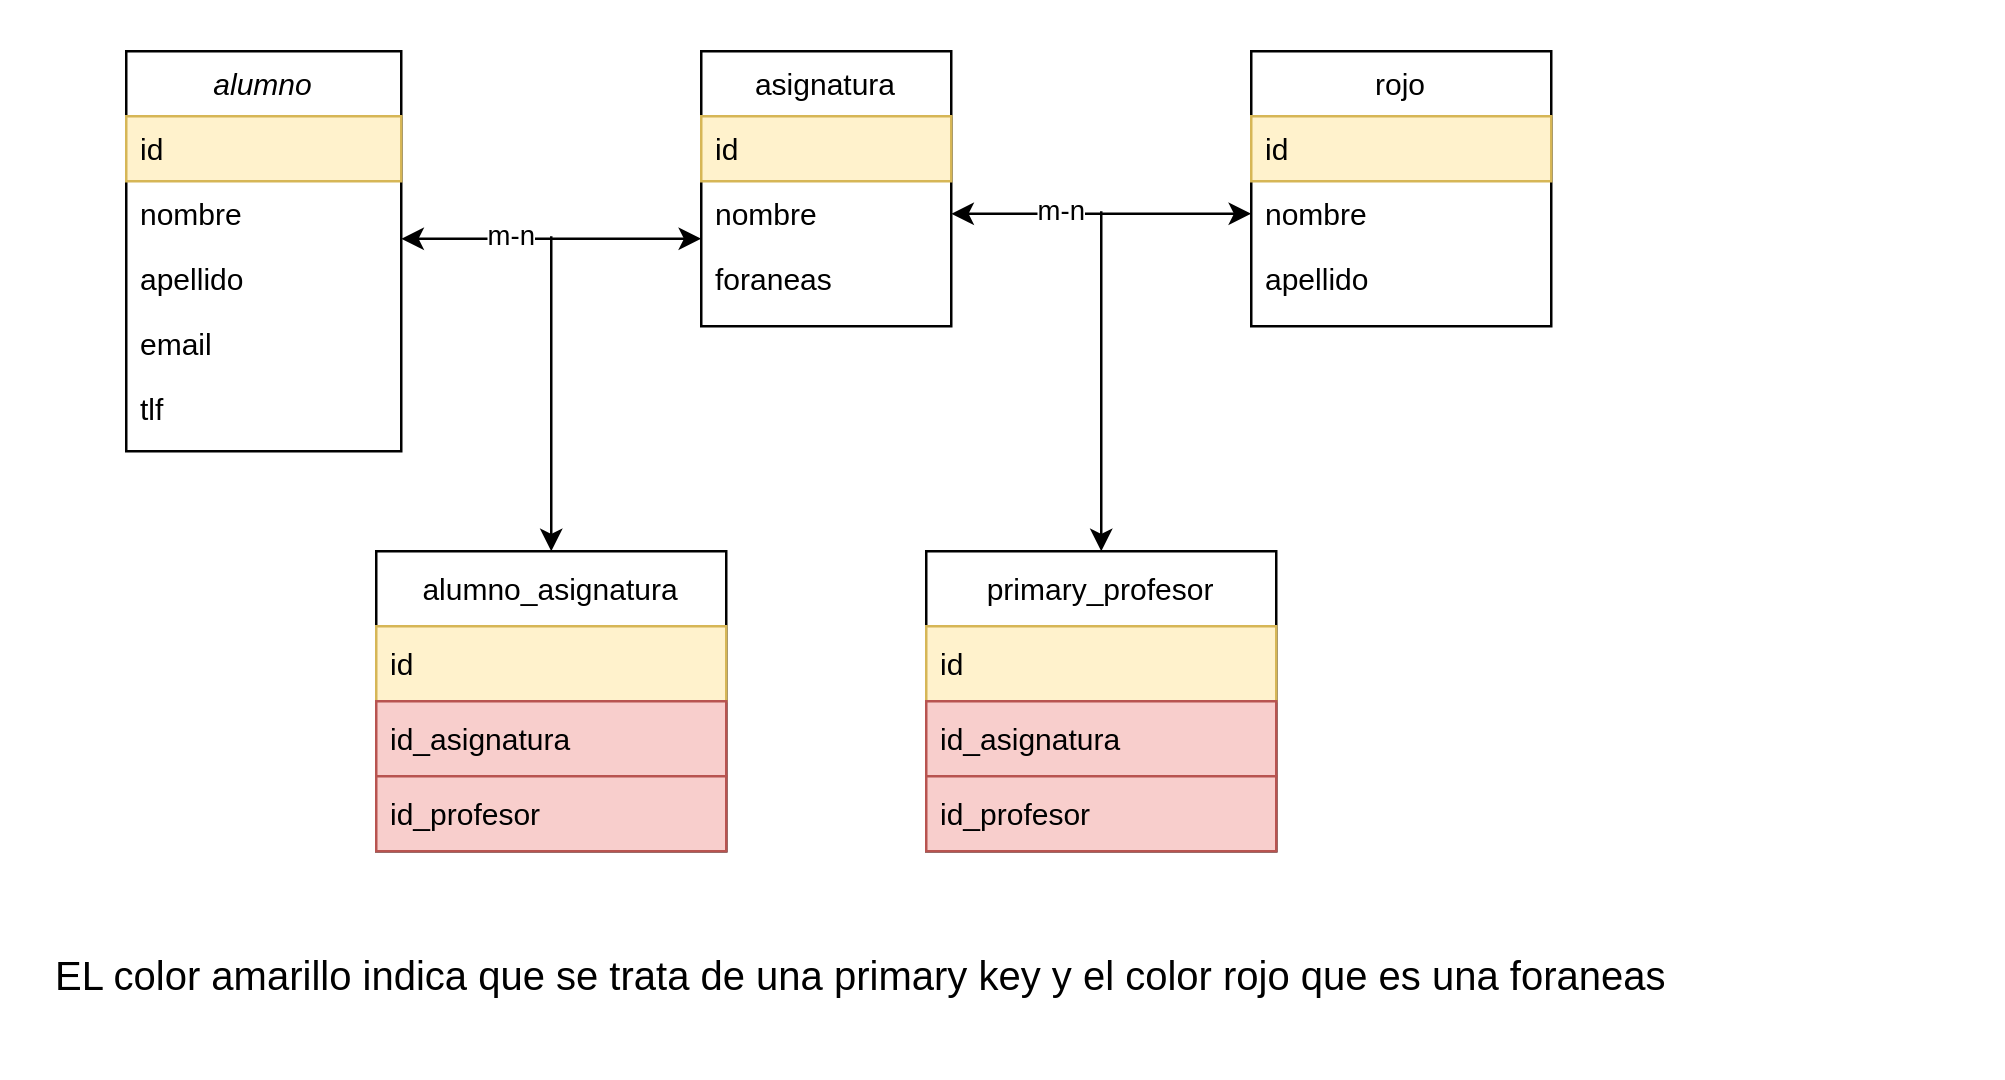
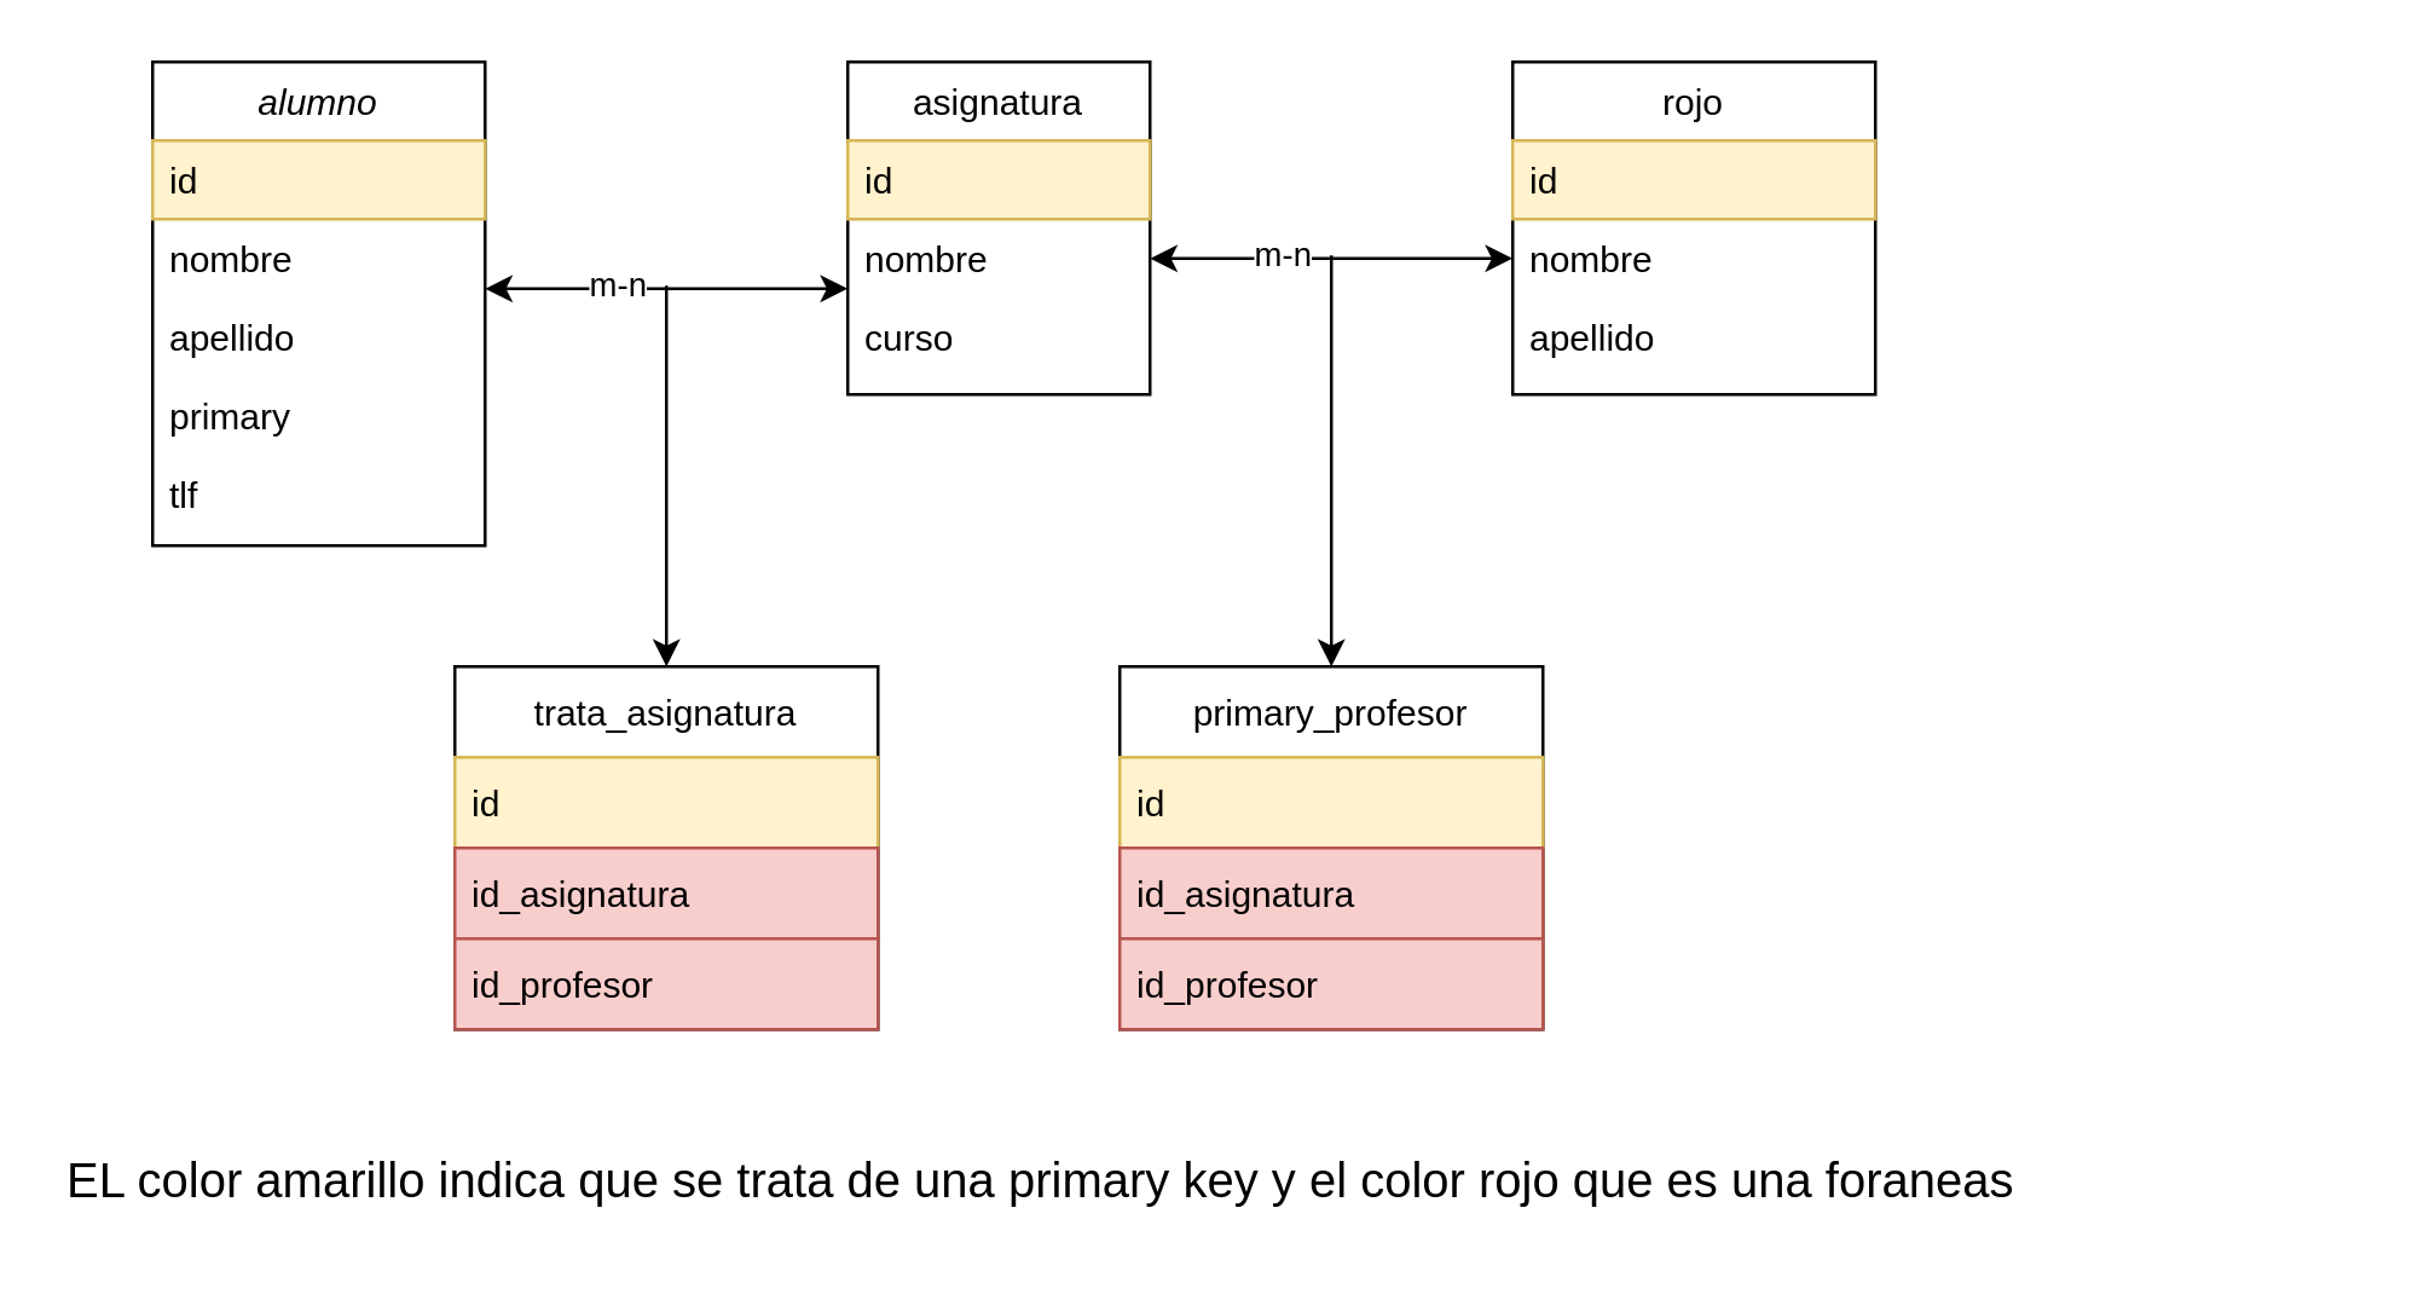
  <mxCell id="0" />
  <mxCell id="1" parent="0" />
  <mxCell id="2" value="alumno" style="swimlane;fontStyle=2;align=center;verticalAlign=top;childLayout=stackLayout;horizontal=1;startSize=26;horizontalStack=0;resizeParent=1;resizeLast=0;collapsible=1;marginBottom=0;rounded=0;shadow=0;strokeWidth=1;" parent="1" vertex="1"><mxGeometry x="50" y="20" width="110" height="160" as="geometry"><mxRectangle x="230" y="140" width="160" height="26" as="alternateBounds" /></mxGeometry></mxCell>
  <mxCell id="3" value="id" style="text;align=left;verticalAlign=top;spacingLeft=4;spacingRight=4;overflow=hidden;rotatable=0;points=[[0,0.5],[1,0.5]];portConstraint=eastwest;fillColor=#fff2cc;strokeColor=#d6b656;" parent="2" vertex="1"><mxGeometry y="26" width="110" height="26" as="geometry" /></mxCell>
  <mxCell id="4" value="nombre" style="text;align=left;verticalAlign=top;spacingLeft=4;spacingRight=4;overflow=hidden;rotatable=0;points=[[0,0.5],[1,0.5]];portConstraint=eastwest;rounded=0;shadow=0;html=0;" parent="2" vertex="1"><mxGeometry y="52" width="110" height="26" as="geometry" /></mxCell>
  <mxCell id="5" value="apellido" style="text;align=left;verticalAlign=top;spacingLeft=4;spacingRight=4;overflow=hidden;rotatable=0;points=[[0,0.5],[1,0.5]];portConstraint=eastwest;rounded=0;shadow=0;html=0;" parent="2" vertex="1"><mxGeometry y="78" width="110" height="26" as="geometry" /></mxCell>
- <mxCell id="6" value="email" style="text;align=left;verticalAlign=top;spacingLeft=4;spacingRight=4;overflow=hidden;rotatable=0;points=[[0,0.5],[1,0.5]];portConstraint=eastwest;rounded=0;shadow=0;html=0;" parent="2" vertex="1"><mxGeometry y="104" width="110" height="26" as="geometry" /></mxCell>
+ <mxCell id="6" value="primary" style="text;align=left;verticalAlign=top;spacingLeft=4;spacingRight=4;overflow=hidden;rotatable=0;points=[[0,0.5],[1,0.5]];portConstraint=eastwest;rounded=0;shadow=0;html=0;" parent="2" vertex="1"><mxGeometry y="104" width="110" height="26" as="geometry" /></mxCell>
  <mxCell id="7" value="tlf" style="text;align=left;verticalAlign=top;spacingLeft=4;spacingRight=4;overflow=hidden;rotatable=0;points=[[0,0.5],[1,0.5]];portConstraint=eastwest;rounded=0;shadow=0;html=0;" parent="2" vertex="1"><mxGeometry y="130" width="110" height="26" as="geometry" /></mxCell>
  <mxCell id="8" style="edgeStyle=orthogonalEdgeStyle;rounded=0;orthogonalLoop=1;jettySize=auto;html=1;exitX=1;exitY=0.5;exitDx=0;exitDy=0;entryX=0;entryY=0.5;entryDx=0;entryDy=0;strokeColor=default;startArrow=classic;startFill=1;" parent="1" source="12" target="16" edge="1"><mxGeometry relative="1" as="geometry"><Array as="points"><mxPoint x="450" y="85" /><mxPoint x="450" y="85" /></Array></mxGeometry></mxCell>
  <mxCell id="9" value="m-n" style="edgeLabel;html=1;align=center;verticalAlign=middle;resizable=0;points=[];" parent="8" vertex="1" connectable="0"><mxGeometry x="-0.282" y="2" relative="1" as="geometry"><mxPoint as="offset" /></mxGeometry></mxCell>
  <mxCell id="10" value="asignatura" style="swimlane;fontStyle=0;align=center;verticalAlign=top;childLayout=stackLayout;horizontal=1;startSize=26;horizontalStack=0;resizeParent=1;resizeLast=0;collapsible=1;marginBottom=0;rounded=0;shadow=0;strokeWidth=1;" parent="1" vertex="1"><mxGeometry x="280" y="20" width="100" height="110" as="geometry"><mxRectangle x="130" y="380" width="160" height="26" as="alternateBounds" /></mxGeometry></mxCell>
  <mxCell id="11" value="id" style="text;align=left;verticalAlign=top;spacingLeft=4;spacingRight=4;overflow=hidden;rotatable=0;points=[[0,0.5],[1,0.5]];portConstraint=eastwest;fillColor=#fff2cc;strokeColor=#d6b656;" parent="10" vertex="1"><mxGeometry y="26" width="100" height="26" as="geometry" /></mxCell>
  <mxCell id="12" value="nombre" style="text;align=left;verticalAlign=top;spacingLeft=4;spacingRight=4;overflow=hidden;rotatable=0;points=[[0,0.5],[1,0.5]];portConstraint=eastwest;rounded=0;shadow=0;html=0;" parent="10" vertex="1"><mxGeometry y="52" width="100" height="26" as="geometry" /></mxCell>
- <mxCell id="13" value="foraneas" style="text;align=left;verticalAlign=top;spacingLeft=4;spacingRight=4;overflow=hidden;rotatable=0;points=[[0,0.5],[1,0.5]];portConstraint=eastwest;rounded=0;shadow=0;html=0;" parent="10" vertex="1"><mxGeometry y="78" width="100" height="26" as="geometry" /></mxCell>
+ <mxCell id="13" value="curso" style="text;align=left;verticalAlign=top;spacingLeft=4;spacingRight=4;overflow=hidden;rotatable=0;points=[[0,0.5],[1,0.5]];portConstraint=eastwest;rounded=0;shadow=0;html=0;" parent="10" vertex="1"><mxGeometry y="78" width="100" height="26" as="geometry" /></mxCell>
  <mxCell id="14" value="rojo" style="swimlane;fontStyle=0;align=center;verticalAlign=top;childLayout=stackLayout;horizontal=1;startSize=26;horizontalStack=0;resizeParent=1;resizeLast=0;collapsible=1;marginBottom=0;rounded=0;shadow=0;strokeWidth=1;" parent="1" vertex="1"><mxGeometry x="500" y="20" width="120" height="110" as="geometry"><mxRectangle x="550" y="140" width="160" height="26" as="alternateBounds" /></mxGeometry></mxCell>
  <mxCell id="15" value="id" style="text;align=left;verticalAlign=top;spacingLeft=4;spacingRight=4;overflow=hidden;rotatable=0;points=[[0,0.5],[1,0.5]];portConstraint=eastwest;fillColor=#fff2cc;strokeColor=#d6b656;" parent="14" vertex="1"><mxGeometry y="26" width="120" height="26" as="geometry" /></mxCell>
  <mxCell id="16" value="nombre" style="text;align=left;verticalAlign=top;spacingLeft=4;spacingRight=4;overflow=hidden;rotatable=0;points=[[0,0.5],[1,0.5]];portConstraint=eastwest;rounded=0;shadow=0;html=0;" parent="14" vertex="1"><mxGeometry y="52" width="120" height="26" as="geometry" /></mxCell>
  <mxCell id="17" value="apellido" style="text;align=left;verticalAlign=top;spacingLeft=4;spacingRight=4;overflow=hidden;rotatable=0;points=[[0,0.5],[1,0.5]];portConstraint=eastwest;rounded=0;shadow=0;html=0;" parent="14" vertex="1"><mxGeometry y="78" width="120" height="26" as="geometry" /></mxCell>
  <mxCell id="18" style="edgeStyle=orthogonalEdgeStyle;rounded=0;orthogonalLoop=1;jettySize=auto;html=1;exitX=0.5;exitY=0;exitDx=0;exitDy=0;startArrow=classic;startFill=1;strokeColor=default;endArrow=none;endFill=0;" parent="1" source="19" edge="1"><mxGeometry relative="1" as="geometry"><mxPoint x="440" y="84" as="targetPoint" /><mxPoint x="450" y="214" as="sourcePoint" /></mxGeometry></mxCell>
  <mxCell id="19" value="primary_profesor" style="swimlane;fontStyle=0;childLayout=stackLayout;horizontal=1;startSize=30;horizontalStack=0;resizeParent=1;resizeParentMax=0;resizeLast=0;collapsible=1;marginBottom=0;" parent="1" vertex="1"><mxGeometry x="370" y="220" width="140" height="120" as="geometry" /></mxCell>
  <mxCell id="20" value="id" style="text;strokeColor=#d6b656;fillColor=#fff2cc;align=left;verticalAlign=middle;spacingLeft=4;spacingRight=4;overflow=hidden;points=[[0,0.5],[1,0.5]];portConstraint=eastwest;rotatable=0;" parent="19" vertex="1"><mxGeometry y="30" width="140" height="30" as="geometry" /></mxCell>
  <mxCell id="21" value="id_asignatura" style="text;strokeColor=#b85450;fillColor=#f8cecc;align=left;verticalAlign=middle;spacingLeft=4;spacingRight=4;overflow=hidden;points=[[0,0.5],[1,0.5]];portConstraint=eastwest;rotatable=0;" parent="19" vertex="1"><mxGeometry y="60" width="140" height="30" as="geometry" /></mxCell>
  <mxCell id="22" value="id_profesor" style="text;strokeColor=#b85450;fillColor=#f8cecc;align=left;verticalAlign=middle;spacingLeft=4;spacingRight=4;overflow=hidden;points=[[0,0.5],[1,0.5]];portConstraint=eastwest;rotatable=0;" parent="19" vertex="1"><mxGeometry y="90" width="140" height="30" as="geometry" /></mxCell>
- <mxCell id="23" value="alumno_asignatura" style="swimlane;fontStyle=0;childLayout=stackLayout;horizontal=1;startSize=30;horizontalStack=0;resizeParent=1;resizeParentMax=0;resizeLast=0;collapsible=1;marginBottom=0;" parent="1" vertex="1"><mxGeometry x="150" y="220" width="140" height="120" as="geometry" /></mxCell>
+ <mxCell id="23" value="trata_asignatura" style="swimlane;fontStyle=0;childLayout=stackLayout;horizontal=1;startSize=30;horizontalStack=0;resizeParent=1;resizeParentMax=0;resizeLast=0;collapsible=1;marginBottom=0;" parent="1" vertex="1"><mxGeometry x="150" y="220" width="140" height="120" as="geometry" /></mxCell>
  <mxCell id="24" value="id" style="text;strokeColor=#d6b656;fillColor=#fff2cc;align=left;verticalAlign=middle;spacingLeft=4;spacingRight=4;overflow=hidden;points=[[0,0.5],[1,0.5]];portConstraint=eastwest;rotatable=0;" parent="23" vertex="1"><mxGeometry y="30" width="140" height="30" as="geometry" /></mxCell>
  <mxCell id="25" value="id_asignatura" style="text;strokeColor=#b85450;fillColor=#f8cecc;align=left;verticalAlign=middle;spacingLeft=4;spacingRight=4;overflow=hidden;points=[[0,0.5],[1,0.5]];portConstraint=eastwest;rotatable=0;" parent="23" vertex="1"><mxGeometry y="60" width="140" height="30" as="geometry" /></mxCell>
  <mxCell id="26" value="id_profesor" style="text;strokeColor=#b85450;fillColor=#f8cecc;align=left;verticalAlign=middle;spacingLeft=4;spacingRight=4;overflow=hidden;points=[[0,0.5],[1,0.5]];portConstraint=eastwest;rotatable=0;" parent="23" vertex="1"><mxGeometry y="90" width="140" height="30" as="geometry" /></mxCell>
  <mxCell id="27" style="edgeStyle=orthogonalEdgeStyle;rounded=0;orthogonalLoop=1;jettySize=auto;html=1;exitX=1;exitY=0.5;exitDx=0;exitDy=0;entryX=0;entryY=0.5;entryDx=0;entryDy=0;strokeColor=default;startArrow=classic;startFill=1;" parent="1" edge="1"><mxGeometry relative="1" as="geometry"><mxPoint x="160" y="95" as="sourcePoint" /><mxPoint x="280" y="95" as="targetPoint" /><Array as="points"><mxPoint x="230" y="95" /><mxPoint x="230" y="95" /></Array></mxGeometry></mxCell>
  <mxCell id="28" value="m-n" style="edgeLabel;html=1;align=center;verticalAlign=middle;resizable=0;points=[];" parent="27" vertex="1" connectable="0"><mxGeometry x="-0.282" y="2" relative="1" as="geometry"><mxPoint as="offset" /></mxGeometry></mxCell>
  <mxCell id="29" style="edgeStyle=orthogonalEdgeStyle;rounded=0;orthogonalLoop=1;jettySize=auto;html=1;exitX=0.5;exitY=0;exitDx=0;exitDy=0;startArrow=classic;startFill=1;strokeColor=default;endArrow=none;endFill=0;" parent="1" source="23" edge="1"><mxGeometry relative="1" as="geometry"><mxPoint x="220" y="94" as="targetPoint" /><mxPoint x="230" y="230" as="sourcePoint" /></mxGeometry></mxCell>
  <mxCell id="30" value="&lt;font style=&quot;font-size: 16px&quot;&gt;EL color amarillo indica que se trata de una primary key y el color rojo que es una foraneas&lt;/font&gt;" style="text;html=1;strokeColor=none;fillColor=none;align=left;verticalAlign=middle;whiteSpace=wrap;rounded=0;" parent="1" vertex="1"><mxGeometry x="20" y="370" width="760" height="40" as="geometry" /></mxCell>
